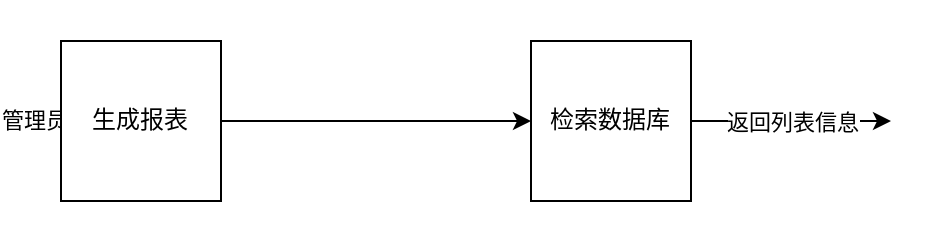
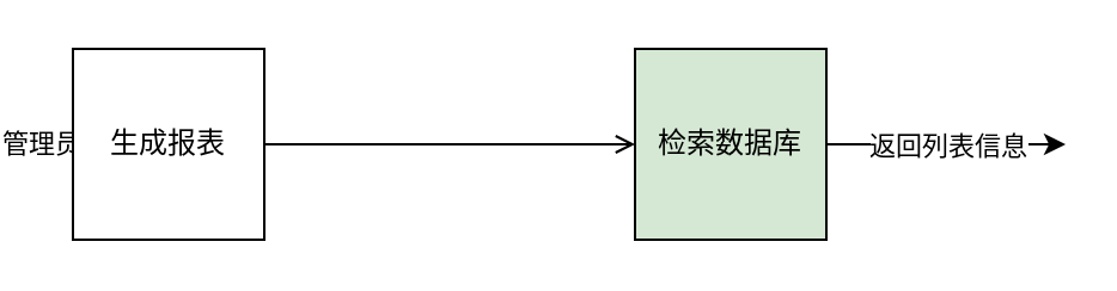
  <mxCell id="0" />
  <mxCell id="1" parent="0" />
  <mxCell id="2" value="" style="endArrow=classic;html=1;" edge="1" parent="1" target="5"><mxGeometry width="50" height="50" relative="1" as="geometry"><mxPoint x="20" y="60" as="sourcePoint" /><mxPoint x="120" y="60" as="targetPoint" /></mxGeometry></mxCell>
  <mxCell id="3" value="管理员登入" style="edgeLabel;html=1;align=center;verticalAlign=middle;resizable=0;points=[];" vertex="1" connectable="0" parent="2"><mxGeometry x="-0.3" y="1" relative="1" as="geometry"><mxPoint as="offset" /></mxGeometry></mxCell>
- <mxCell id="4" style="edgeStyle=none;html=1;" edge="1" parent="1" source="5" target="8"><mxGeometry relative="1" as="geometry"><mxPoint x="270" y="60" as="targetPoint" /></mxGeometry></mxCell>
+ <mxCell id="4" style="edgeStyle=none;html=1;endArrow=open;" edge="1" parent="1" source="5" target="8"><mxGeometry relative="1" as="geometry"><mxPoint x="270" y="60" as="targetPoint" /></mxGeometry></mxCell>
  <mxCell id="5" value="生成报表" style="whiteSpace=wrap;html=1;aspect=fixed;" vertex="1" parent="1"><mxGeometry x="25" y="20" width="80" height="80" as="geometry" /></mxCell>
  <mxCell id="6" style="edgeStyle=none;html=1;" edge="1" parent="1" source="8"><mxGeometry relative="1" as="geometry"><mxPoint x="440" y="60" as="targetPoint" /></mxGeometry></mxCell>
  <mxCell id="7" value="返回列表信息" style="edgeLabel;html=1;align=center;verticalAlign=middle;resizable=0;points=[];" vertex="1" connectable="0" parent="6"><mxGeometry x="-0.214" y="1" relative="1" as="geometry"><mxPoint x="11" y="1" as="offset" /></mxGeometry></mxCell>
- <mxCell id="8" value="检索数据库" style="whiteSpace=wrap;html=1;aspect=fixed;" vertex="1" parent="1"><mxGeometry x="260" y="20" width="80" height="80" as="geometry" /></mxCell>
+ <mxCell id="8" value="检索数据库" style="whiteSpace=wrap;html=1;aspect=fixed;fillColor=#d5e8d4;" vertex="1" parent="1"><mxGeometry x="260" y="20" width="80" height="80" as="geometry" /></mxCell>
